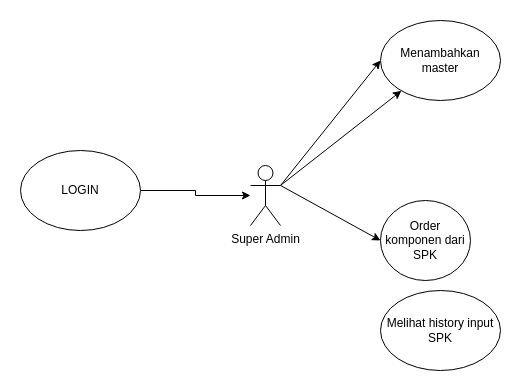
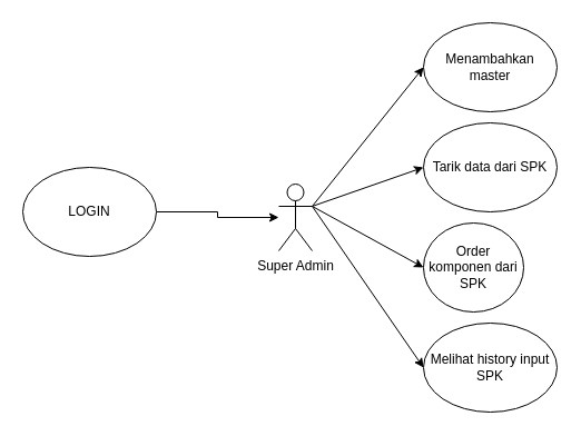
  <mxCell id="0" />
  <mxCell id="1" parent="0" />
  <mxCell id="2" style="edgeStyle=orthogonalEdgeStyle;rounded=0;orthogonalLoop=1;jettySize=auto;html=1;" parent="1" source="3" target="4" edge="1"><mxGeometry relative="1" as="geometry" /></mxCell>
  <mxCell id="3" value="LOGIN" style="ellipse;whiteSpace=wrap;html=1;" parent="1" vertex="1"><mxGeometry x="20" y="150" width="120" height="80" as="geometry" /></mxCell>
  <mxCell id="4" value="Super Admin" style="shape=umlActor;verticalLabelPosition=bottom;verticalAlign=top;html=1;outlineConnect=0;" parent="1" vertex="1"><mxGeometry x="250" y="165" width="30" height="60" as="geometry" /></mxCell>
  <mxCell id="5" value="Menambahkan master" style="ellipse;whiteSpace=wrap;html=1;" parent="1" vertex="1"><mxGeometry x="380" y="20" width="120" height="80" as="geometry" /></mxCell>
+ <mxCell id="6" value="Tarik data dari SPK" style="ellipse;whiteSpace=wrap;html=1;" parent="1" vertex="1"><mxGeometry x="380" y="110" width="120" height="80" as="geometry" /></mxCell>
  <mxCell id="7" value="Melihat history input SPK" style="ellipse;whiteSpace=wrap;html=1;" parent="1" vertex="1"><mxGeometry x="380" y="290" width="120" height="80" as="geometry" /></mxCell>
  <mxCell id="8" value="Order komponen dari SPK" style="ellipse;whiteSpace=wrap;html=1;" parent="1" vertex="1"><mxGeometry x="380" y="200" width="90" height="80" as="geometry" /></mxCell>
  <mxCell id="9" value="" style="endArrow=classic;html=1;rounded=0;entryX=0;entryY=0.5;entryDx=0;entryDy=0;" parent="1" target="5" edge="1"><mxGeometry width="50" height="50" relative="1" as="geometry"><mxPoint x="280" y="185" as="sourcePoint" /><mxPoint x="400" y="155" as="targetPoint" /></mxGeometry></mxCell>
+ <mxCell id="10" value="" style="endArrow=classic;html=1;rounded=0;entryX=0;entryY=0.5;entryDx=0;entryDy=0;exitX=1;exitY=0.333;exitDx=0;exitDy=0;exitPerimeter=0;" parent="1" source="4" target="6" edge="1"><mxGeometry width="50" height="50" relative="1" as="geometry"><mxPoint x="290" y="195" as="sourcePoint" /><mxPoint x="402" y="250" as="targetPoint" /></mxGeometry></mxCell>
  <mxCell id="11" value="" style="endArrow=classic;html=1;rounded=0;entryX=0;entryY=0.5;entryDx=0;entryDy=0;exitX=1;exitY=0.333;exitDx=0;exitDy=0;exitPerimeter=0;" parent="1" source="4" target="8" edge="1"><mxGeometry width="50" height="50" relative="1" as="geometry"><mxPoint x="290" y="195" as="sourcePoint" /><mxPoint x="402" y="340" as="targetPoint" /></mxGeometry></mxCell>
- <mxCell id="12" value="" style="endArrow=classic;html=1;rounded=0;exitX=1;exitY=0.333;exitDx=0;exitDy=0;exitPerimeter=0;" parent="1" source="4" target="5" edge="1"><mxGeometry width="50" height="50" relative="1" as="geometry"><mxPoint x="240" y="235" as="sourcePoint" /><mxPoint x="352" y="470" as="targetPoint" /></mxGeometry></mxCell>
+ <mxCell id="12" value="" style="endArrow=classic;html=1;rounded=0;entryX=0;entryY=0.5;entryDx=0;entryDy=0;exitX=1;exitY=0.333;exitDx=0;exitDy=0;exitPerimeter=0;" parent="1" source="4" target="7" edge="1"><mxGeometry width="50" height="50" relative="1" as="geometry"><mxPoint x="240" y="235" as="sourcePoint" /><mxPoint x="352" y="470" as="targetPoint" /></mxGeometry></mxCell>
